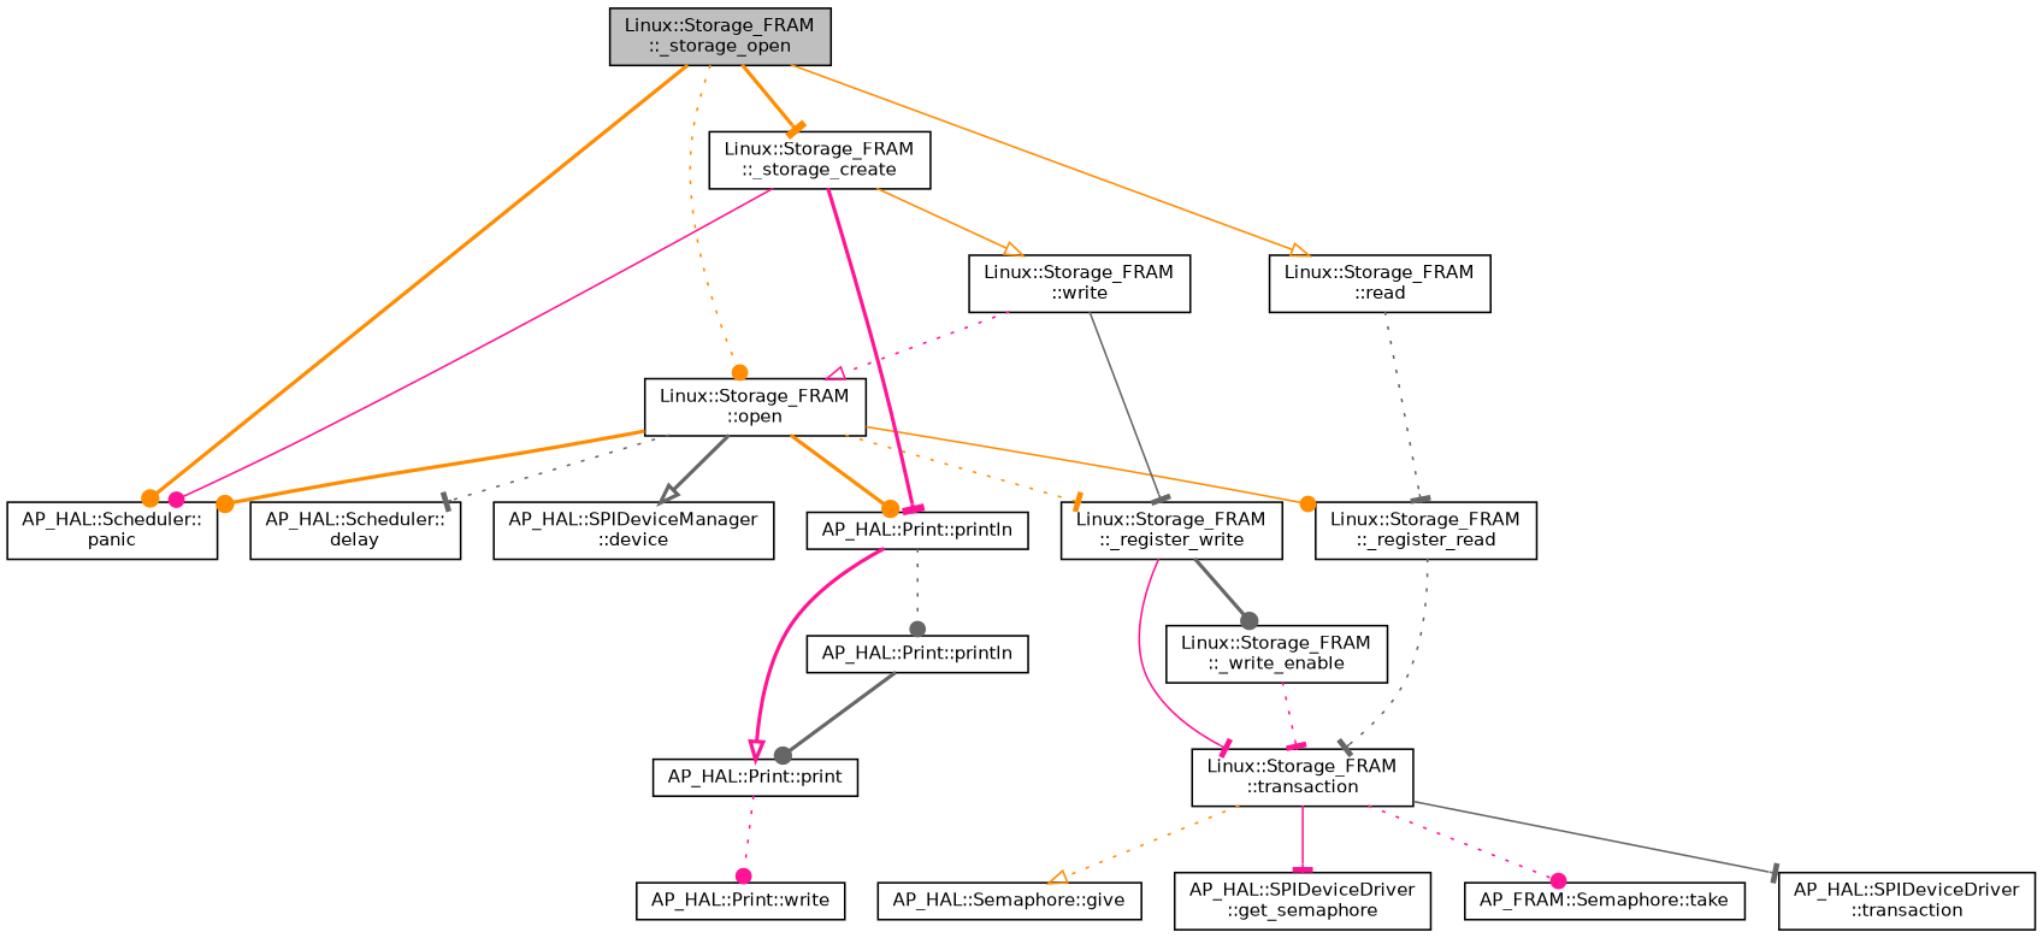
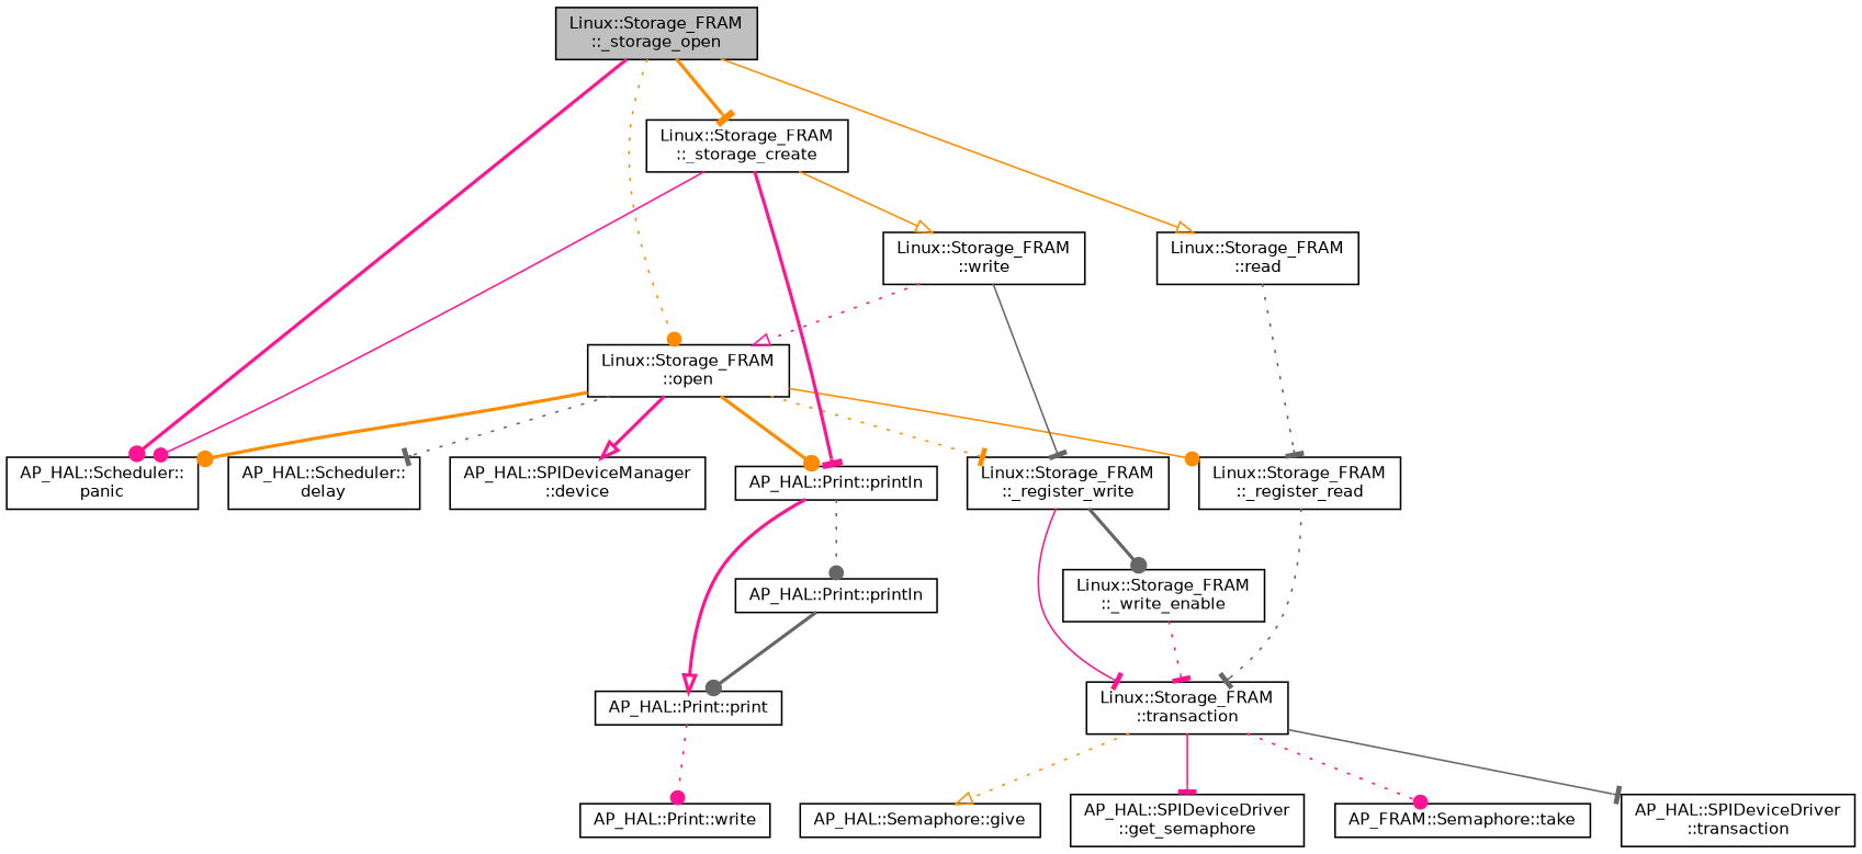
  digraph {
    rankdir=TB
    node [color=black fillcolor=white fontname=Helvetica fontsize=10 shape=record style=filled]
    edge [arrowhead=dot color=darkorange fontname=Helvetica fontsize=10 labelfontname=Helvetica labelfontsize=10 style=dotted]
    n1 [fillcolor=grey75 fontcolor=black height=0.2 label="Linux::Storage_FRAM\l::_storage_open" width=0.4]
    n2 [height=0.2 label="Linux::Storage_FRAM\l::open" width=0.4]
    n3 [height=0.2 label="AP_HAL::Scheduler::\lpanic" width=0.4]
    n4 [height=0.2 label="Linux::Storage_FRAM\l::_storage_create" width=0.4]
    n5 [height=0.2 label="Linux::Storage_FRAM\l::read" width=0.4]
    n6 [height=0.2 label="AP_HAL::SPIDeviceManager\l::device" width=0.4]
    n7 [height=0.2 label="Linux::Storage_FRAM\l::_register_read" width=0.4]
    n8 [height=0.2 label="AP_HAL::Scheduler::\ldelay" width=0.4]
    n9 [height=0.2 label="Linux::Storage_FRAM\l::_register_write" width=0.4]
    n10 [height=0.2 label="AP_HAL::Print::println" width=0.4]
    n11 [height=0.2 label="Linux::Storage_FRAM\l::write" width=0.4]
    n12 [height=0.2 label="Linux::Storage_FRAM\l::transaction" width=0.4]
    n13 [height=0.2 label="Linux::Storage_FRAM\l::_write_enable" width=0.4]
    n14 [height=0.2 label="AP_HAL::Print::print" width=0.4]
    n15 [height=0.2 label="AP_HAL::Print::println" width=0.4]
    n16 [height=0.2 label="AP_HAL::SPIDeviceDriver\l::get_semaphore" width=0.4]
    n17 [height=0.2 label="AP_FRAM::Semaphore::take" width=0.4]
    n18 [height=0.2 label="AP_HAL::SPIDeviceDriver\l::transaction" width=0.4]
    n19 [height=0.2 label="AP_HAL::Semaphore::give" width=0.4]
    n20 [height=0.2 label="AP_HAL::Print::write" width=0.4]
    n1 -> n2
-   n1 -> n3 [style=bold]
+   n1 -> n3 [color=deeppink style=bold]
    n1 -> n4 [arrowhead=tee style=bold]
    n1 -> n5 [arrowhead=onormal style=solid]
    n2 -> n3 [style=bold]
-   n2 -> n6 [arrowhead=onormal color=gray40 style=bold]
+   n2 -> n6 [arrowhead=onormal color=deeppink style=bold]
    n2 -> n7 [style=solid]
    n2 -> n8 [arrowhead=tee color=gray40]
    n2 -> n9 [arrowhead=tee]
    n2 -> n10 [style=bold]
    n4 -> n3 [color=deeppink style=solid]
    n4 -> n10 [arrowhead=tee color=deeppink style=bold]
    n4 -> n11 [arrowhead=onormal style=solid]
    n5 -> n7 [arrowhead=tee color=gray40]
    n7 -> n12 [arrowhead=tee color=gray40]
    n9 -> n12 [arrowhead=tee color=deeppink style=solid]
    n9 -> n13 [color=gray40 style=bold]
    n10 -> n14 [arrowhead=onormal color=deeppink style=bold]
    n10 -> n15 [color=gray40]
    n11 -> n2 [arrowhead=onormal color=deeppink]
    n11 -> n9 [arrowhead=tee color=gray40 style=solid]
    n12 -> n16 [arrowhead=tee color=deeppink style=solid]
    n12 -> n17 [color=deeppink]
    n12 -> n18 [arrowhead=tee color=gray40 style=solid]
    n12 -> n19 [arrowhead=onormal]
    n13 -> n12 [arrowhead=tee color=deeppink]
    n14 -> n20 [color=deeppink]
    n15 -> n14 [color=gray40 style=bold]
  }
